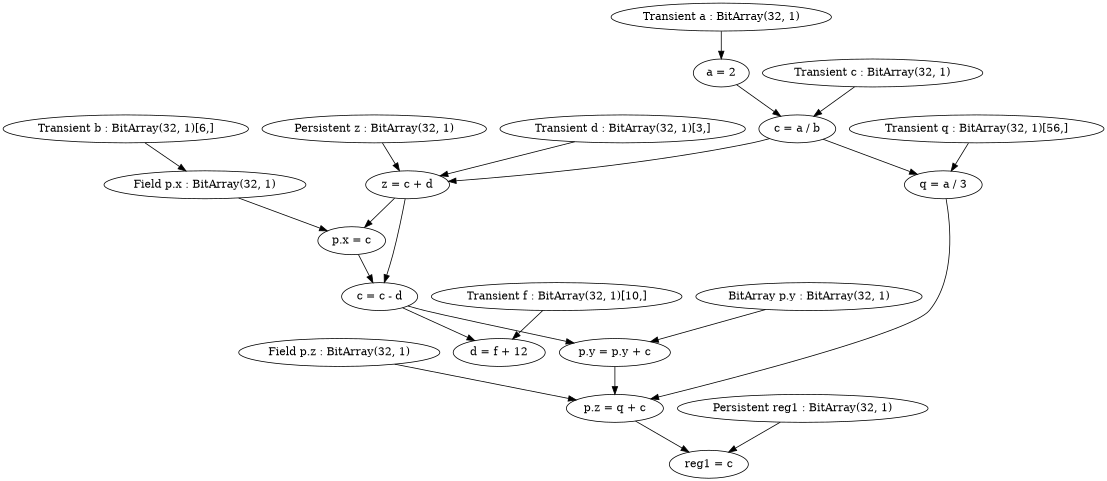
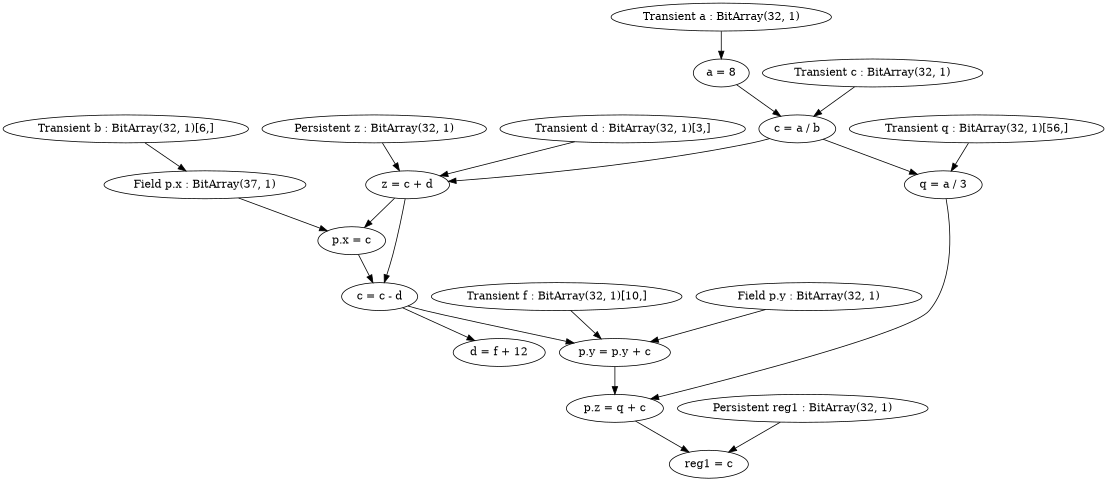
  digraph {
    n1 [label="Transient a : BitArray(32, 1)"]
-   n2 [label="a = 2"]
+   n2 [label="a = 8"]
    n3 [label="c = a / b"]
    n4 [label="Transient b : BitArray(32, 1)[6,]"]
-   n5 [label="Field p.x : BitArray(32, 1)"]
+   n5 [label="Field p.x : BitArray(37, 1)"]
    n6 [label="z = c + d"]
    n7 [label="q = a / 3"]
    n8 [label="Persistent reg1 : BitArray(32, 1)"]
    n9 [label="reg1 = c"]
    n10 [label="Persistent z : BitArray(32, 1)"]
    n11 [label="p.x = c"]
    n12 [label="c = c - d"]
    n13 [label="Transient c : BitArray(32, 1)"]
    n14 [label="Transient d : BitArray(32, 1)[3,]"]
    n15 [label="Transient f : BitArray(32, 1)[10,]"]
    n16 [label="d = f + 12"]
    n17 [label="Transient q : BitArray(32, 1)[56,]"]
    n18 [label="p.z = q + c"]
-   n19 [label="BitArray p.y : BitArray(32, 1)"]
+   n19 [label="Field p.y : BitArray(32, 1)"]
    n20 [label="p.y = p.y + c"]
-   n21 [label="Field p.z : BitArray(32, 1)"]
    n1 -> n2
    n2 -> n3
    n3 -> n6
    n3 -> n7
    n4 -> n5
    n5 -> n11
    n6 -> n11
    n6 -> n12
    n7 -> n18
    n8 -> n9
    n10 -> n6
    n11 -> n12
    n12 -> n16
    n12 -> n20
    n13 -> n3
    n14 -> n6
-   n15 -> n16
+   n15 -> n20
    n17 -> n7
    n18 -> n9
    n19 -> n20
    n20 -> n18
-   n21 -> n18
  }
